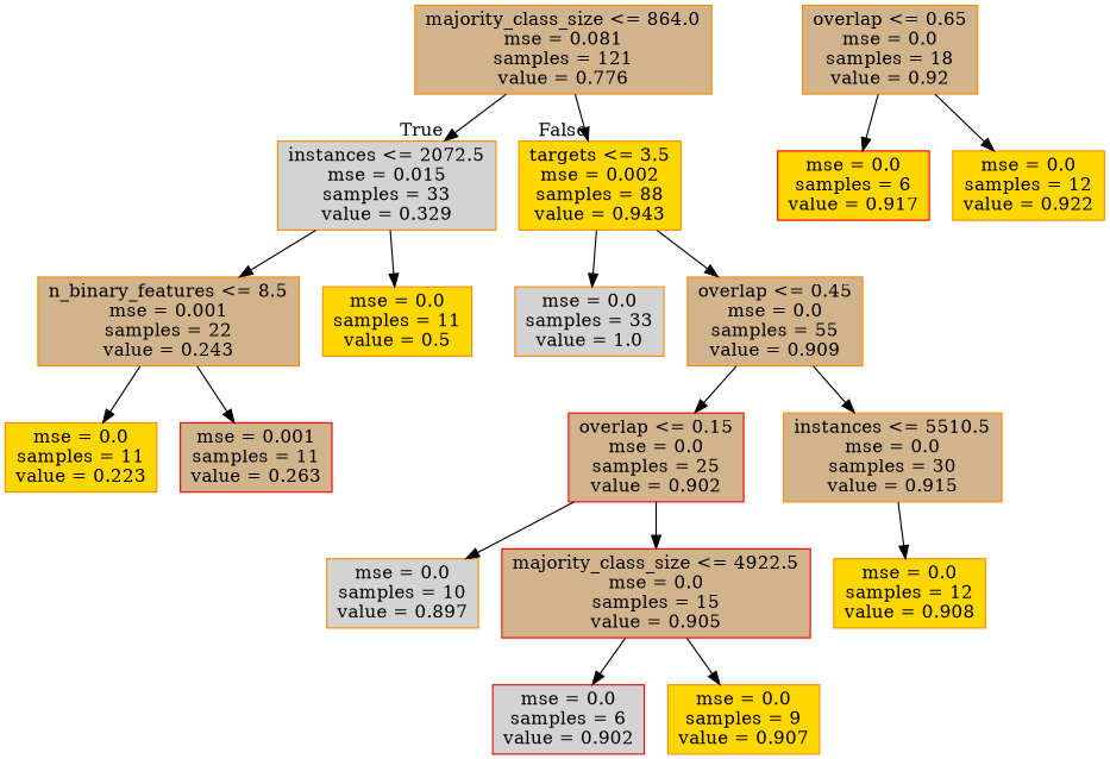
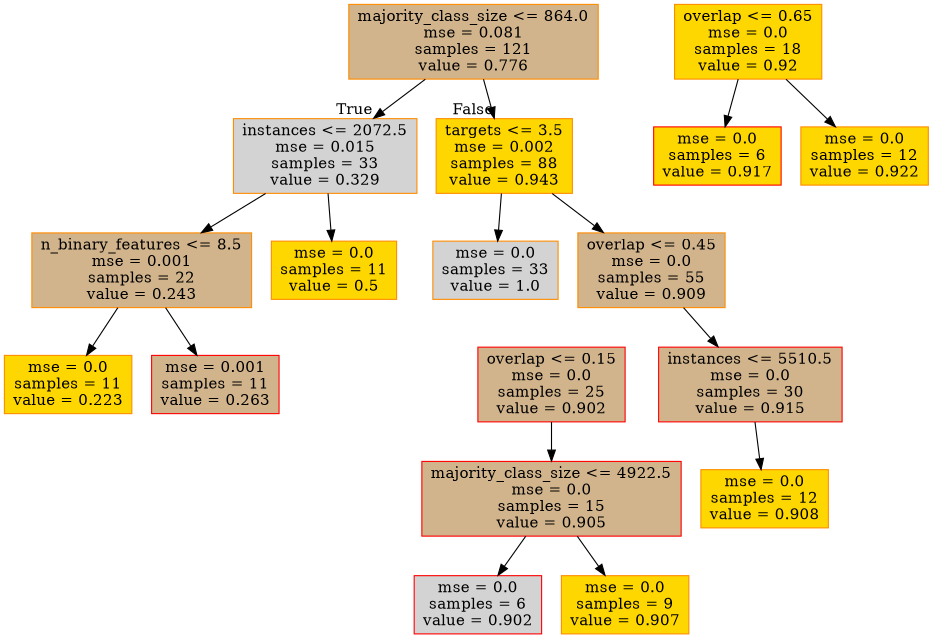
  digraph {
    node [color=darkorange fillcolor=gold shape=box style=filled]
    n1 [fillcolor=tan label="majority_class_size <= 864.0\nmse = 0.081\nsamples = 121\nvalue = 0.776"]
    n2 [fillcolor=lightgrey label="instances <= 2072.5\nmse = 0.015\nsamples = 33\nvalue = 0.329"]
    n3 [label="targets <= 3.5\nmse = 0.002\nsamples = 88\nvalue = 0.943"]
    n4 [fillcolor=tan label="n_binary_features <= 8.5\nmse = 0.001\nsamples = 22\nvalue = 0.243"]
    n5 [label="mse = 0.0\nsamples = 11\nvalue = 0.5"]
    n6 [fillcolor=lightgrey label="mse = 0.0\nsamples = 33\nvalue = 1.0"]
    n7 [fillcolor=tan label="overlap <= 0.45\nmse = 0.0\nsamples = 55\nvalue = 0.909"]
    n8 [label="mse = 0.0\nsamples = 11\nvalue = 0.223"]
    n9 [color=red fillcolor=tan label="mse = 0.001\nsamples = 11\nvalue = 0.263"]
    n10 [color=red fillcolor=tan label="overlap <= 0.15\nmse = 0.0\nsamples = 25\nvalue = 0.902"]
-   n11 [fillcolor=tan label="instances <= 5510.5\nmse = 0.0\nsamples = 30\nvalue = 0.915"]
-   n12 [fillcolor=lightgrey label="mse = 0.0\nsamples = 10\nvalue = 0.897"]
+   n11 [color=red fillcolor=tan label="instances <= 5510.5\nmse = 0.0\nsamples = 30\nvalue = 0.915"]
    n13 [color=red fillcolor=tan label="majority_class_size <= 4922.5\nmse = 0.0\nsamples = 15\nvalue = 0.905"]
    n14 [label="mse = 0.0\nsamples = 12\nvalue = 0.908"]
    n15 [color=red fillcolor=lightgrey label="mse = 0.0\nsamples = 6\nvalue = 0.902"]
    n16 [label="mse = 0.0\nsamples = 9\nvalue = 0.907"]
-   n17 [fillcolor=tan label="overlap <= 0.65\nmse = 0.0\nsamples = 18\nvalue = 0.92"]
+   n17 [label="overlap <= 0.65\nmse = 0.0\nsamples = 18\nvalue = 0.92"]
    n18 [color=red label="mse = 0.0\nsamples = 6\nvalue = 0.917"]
    n19 [label="mse = 0.0\nsamples = 12\nvalue = 0.922"]
    n1 -> n2 [headlabel=True labelangle=45 labeldistance=2.5]
    n1 -> n3 [headlabel=False labelangle=-45 labeldistance=2.5]
    n2 -> n4
    n2 -> n5
    n3 -> n6
    n3 -> n7
    n4 -> n8
    n4 -> n9
-   n7 -> n10
    n7 -> n11
-   n10 -> n12
    n10 -> n13
    n11 -> n14
    n13 -> n15
    n13 -> n16
    n17 -> n18
    n17 -> n19
  }
